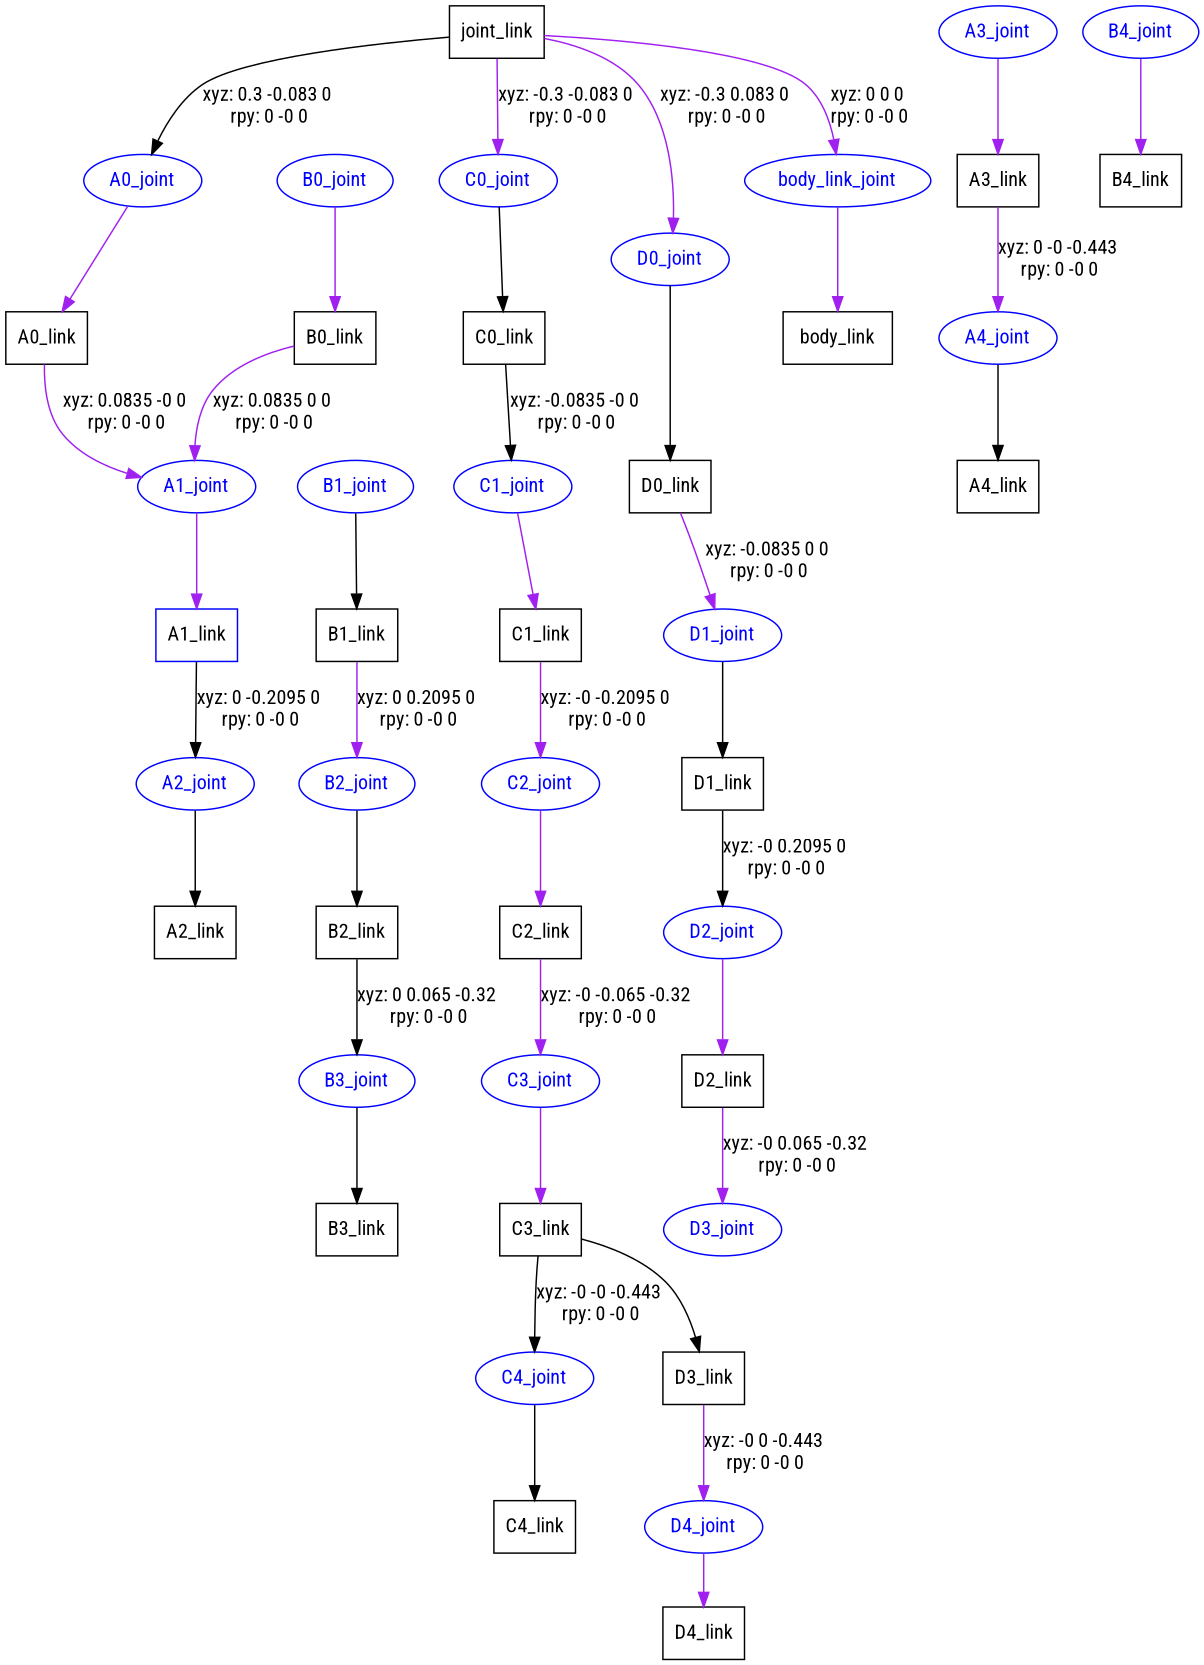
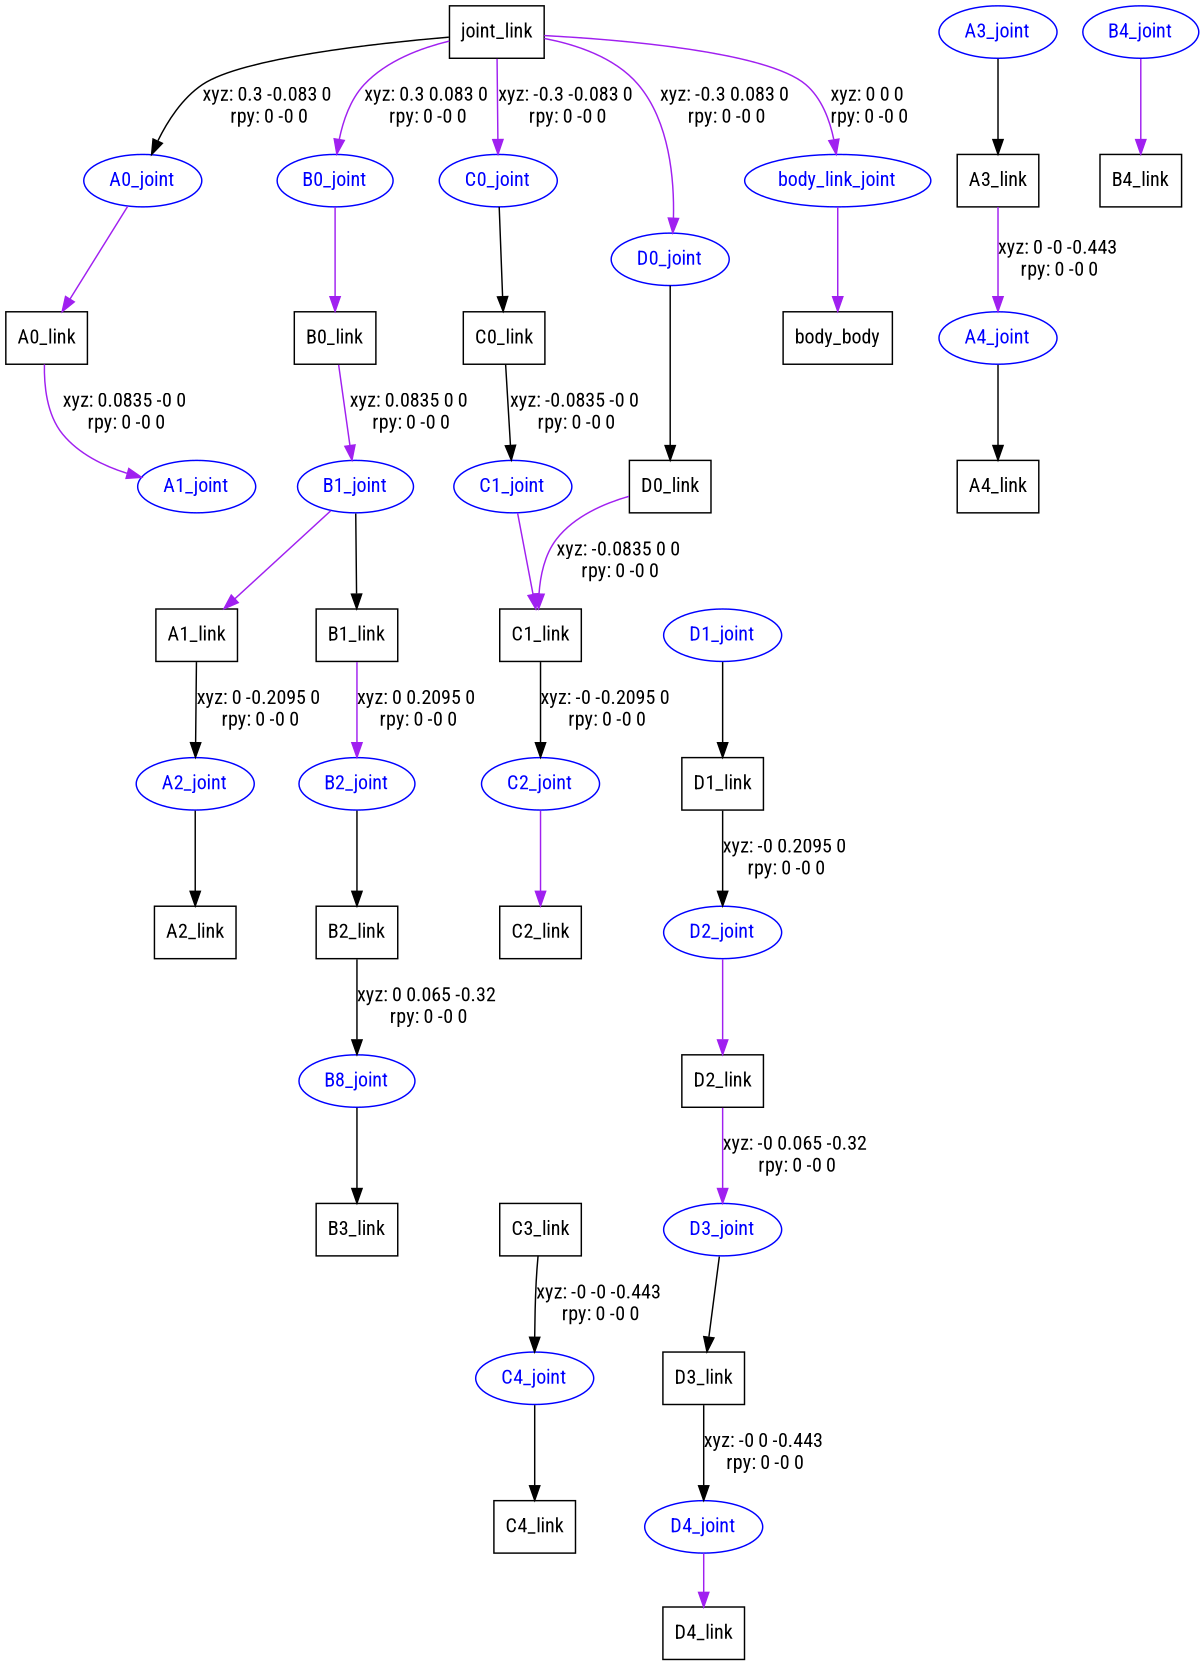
  digraph {
    fontname="Roboto Condensed"
    node [fontname="Roboto Condensed" shape=box]
    edge [color=purple fontname="Roboto Condensed"]
    n1 [label=joint_link]
    A0_joint [color=blue fontcolor=blue shape=ellipse]
    B0_joint [color=blue fontcolor=blue shape=ellipse]
    C0_joint [color=blue fontcolor=blue shape=ellipse]
    D0_joint [color=blue fontcolor=blue shape=ellipse]
    body_link_joint [color=blue fontcolor=blue shape=ellipse]
    n7 [label=A0_link]
    n8 [label=B0_link]
    n9 [label=C0_link]
    n10 [label=D0_link]
-   n11 [label=body_link]
+   n11 [label=body_body]
    A1_joint [color=blue fontcolor=blue shape=ellipse]
-   n13 [label=A1_link color=blue]
+   n13 [label=A1_link]
    A2_joint [color=blue fontcolor=blue shape=ellipse]
    n15 [label=A2_link]
    A3_joint [color=blue fontcolor=blue shape=ellipse]
    n17 [label=A3_link]
    A4_joint [color=blue fontcolor=blue shape=ellipse]
    n19 [label=A4_link]
    B1_joint [color=blue fontcolor=blue shape=ellipse]
    n21 [label=B1_link]
    B2_joint [color=blue fontcolor=blue shape=ellipse]
    n23 [label=B2_link]
-   B3_joint [color=blue fontcolor=blue shape=ellipse]
+   B3_joint [color=blue fontcolor=blue shape=ellipse label=B8_joint]
    n25 [label=B3_link]
    B4_joint [color=blue fontcolor=blue shape=ellipse]
    n27 [label=B4_link]
    C1_joint [color=blue fontcolor=blue shape=ellipse]
    n29 [label=C1_link]
    C2_joint [color=blue fontcolor=blue shape=ellipse]
    n31 [label=C2_link]
-   C3_joint [color=blue fontcolor=blue shape=ellipse]
    n33 [label=C3_link]
    C4_joint [color=blue fontcolor=blue shape=ellipse]
    n35 [label=C4_link]
    D1_joint [color=blue fontcolor=blue shape=ellipse]
    n37 [label=D1_link]
    D2_joint [color=blue fontcolor=blue shape=ellipse]
    n39 [label=D2_link]
    D3_joint [color=blue fontcolor=blue shape=ellipse]
    n41 [label=D3_link]
    D4_joint [color=blue fontcolor=blue shape=ellipse]
    n43 [label=D4_link]
    n1 -> A0_joint [color=black label="xyz: 0.3 -0.083 0 \nrpy: 0 -0 0"]
+   n1 -> B0_joint [label="xyz: 0.3 0.083 0 \nrpy: 0 -0 0"]
    n1 -> C0_joint [label="xyz: -0.3 -0.083 0 \nrpy: 0 -0 0"]
    n1 -> D0_joint [label="xyz: -0.3 0.083 0 \nrpy: 0 -0 0"]
    n1 -> body_link_joint [label="xyz: 0 0 0 \nrpy: 0 -0 0"]
    A0_joint -> n7
    B0_joint -> n8
    C0_joint -> n9 [color=black]
    D0_joint -> n10 [color=black]
    body_link_joint -> n11
    n7 -> A1_joint [label="xyz: 0.0835 -0 0 \nrpy: 0 -0 0"]
-   n8 -> A1_joint [label="xyz: 0.0835 0 0 \nrpy: 0 -0 0"]
+   n8 -> B1_joint [label="xyz: 0.0835 0 0 \nrpy: 0 -0 0"]
    n9 -> C1_joint [color=black label="xyz: -0.0835 -0 0 \nrpy: 0 -0 0"]
-   n10 -> D1_joint [label="xyz: -0.0835 0 0 \nrpy: 0 -0 0"]
-   A1_joint -> n13
+   n10 -> n29 [label="xyz: -0.0835 0 0 \nrpy: 0 -0 0"]
+   B1_joint -> n13
    n13 -> A2_joint [color=black label="xyz: 0 -0.2095 0 \nrpy: 0 -0 0"]
    A2_joint -> n15 [color=black]
-   A3_joint -> n17
+   A3_joint -> n17 [color=black]
    n17 -> A4_joint [label="xyz: 0 -0 -0.443 \nrpy: 0 -0 0"]
    A4_joint -> n19 [color=black]
    B1_joint -> n21 [color=black]
    n21 -> B2_joint [label="xyz: 0 0.2095 0 \nrpy: 0 -0 0"]
    B2_joint -> n23 [color=black]
    n23 -> B3_joint [color=black label="xyz: 0 0.065 -0.32 \nrpy: 0 -0 0"]
    B3_joint -> n25 [color=black]
    B4_joint -> n27
    C1_joint -> n29
-   n29 -> C2_joint [label="xyz: -0 -0.2095 0 \nrpy: 0 -0 0"]
+   n29 -> C2_joint [color=black label="xyz: -0 -0.2095 0 \nrpy: 0 -0 0"]
    C2_joint -> n31
-   n31 -> C3_joint [label="xyz: -0 -0.065 -0.32 \nrpy: 0 -0 0"]
-   C3_joint -> n33
    n33 -> C4_joint [color=black label="xyz: -0 -0 -0.443 \nrpy: 0 -0 0"]
    C4_joint -> n35 [color=black]
    D1_joint -> n37 [color=black]
    n37 -> D2_joint [color=black label="xyz: -0 0.2095 0 \nrpy: 0 -0 0"]
    D2_joint -> n39
    n39 -> D3_joint [label="xyz: -0 0.065 -0.32 \nrpy: 0 -0 0"]
-   n33 -> n41 [color=black]
-   n41 -> D4_joint [label="xyz: -0 0 -0.443 \nrpy: 0 -0 0"]
+   D3_joint -> n41 [color=black]
+   n41 -> D4_joint [color=black label="xyz: -0 0 -0.443 \nrpy: 0 -0 0"]
    D4_joint -> n43
  }
